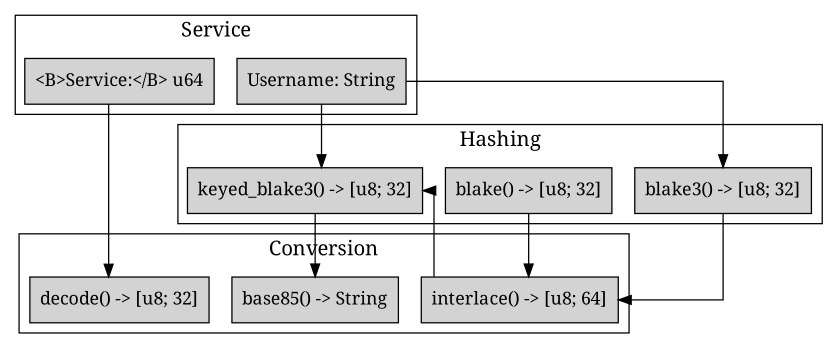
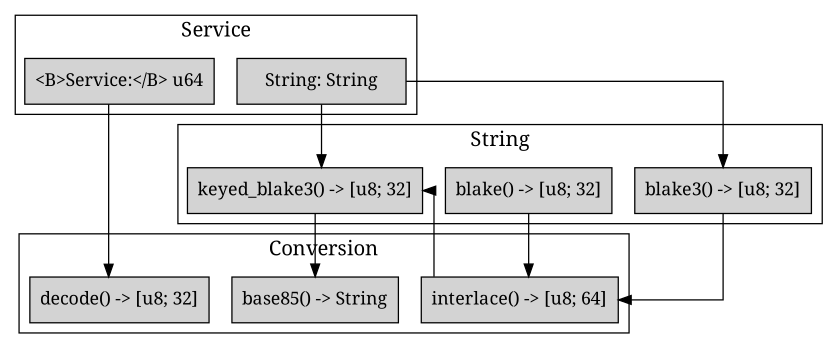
  digraph {
    compound=true
    fontname="Noto Serif"
    fontsize=16
    splines=ortho
    node [fontname="Noto Serif" fontsize=14 shape=rect style=filled]
    edge [fontname="Noto Serif"]
    n1 [label="<B>Service:</B> u64"]
-   n2 [label="Username: String"]
+   n2 [label="String: String"]
    n3 [label="blake3() -> [u8; 32]"]
    n4 [label="blake() -> [u8; 32]"]
    n5 [label="keyed_blake3() -> [u8; 32]"]
    n6 [label="base85() -> String"]
    n7 [label="decode() -> [u8; 32]"]
    n8 [label="interlace() -> [u8; 64]"]
    subgraph cluster_1 {
      label=Service
      n1
      n2
    }
    subgraph cluster_2 {
-     label=Hashing
+     label=String
      n3
      n4
      n5
    }
    subgraph cluster_3 {
      label=Conversion
      n6
      n7
      n8
    }
    n1 -> n7
    n2 -> n3
    n2 -> n5
    n3 -> n8
    n4 -> n8
    n5 -> n6
    n8 -> n5
  }
